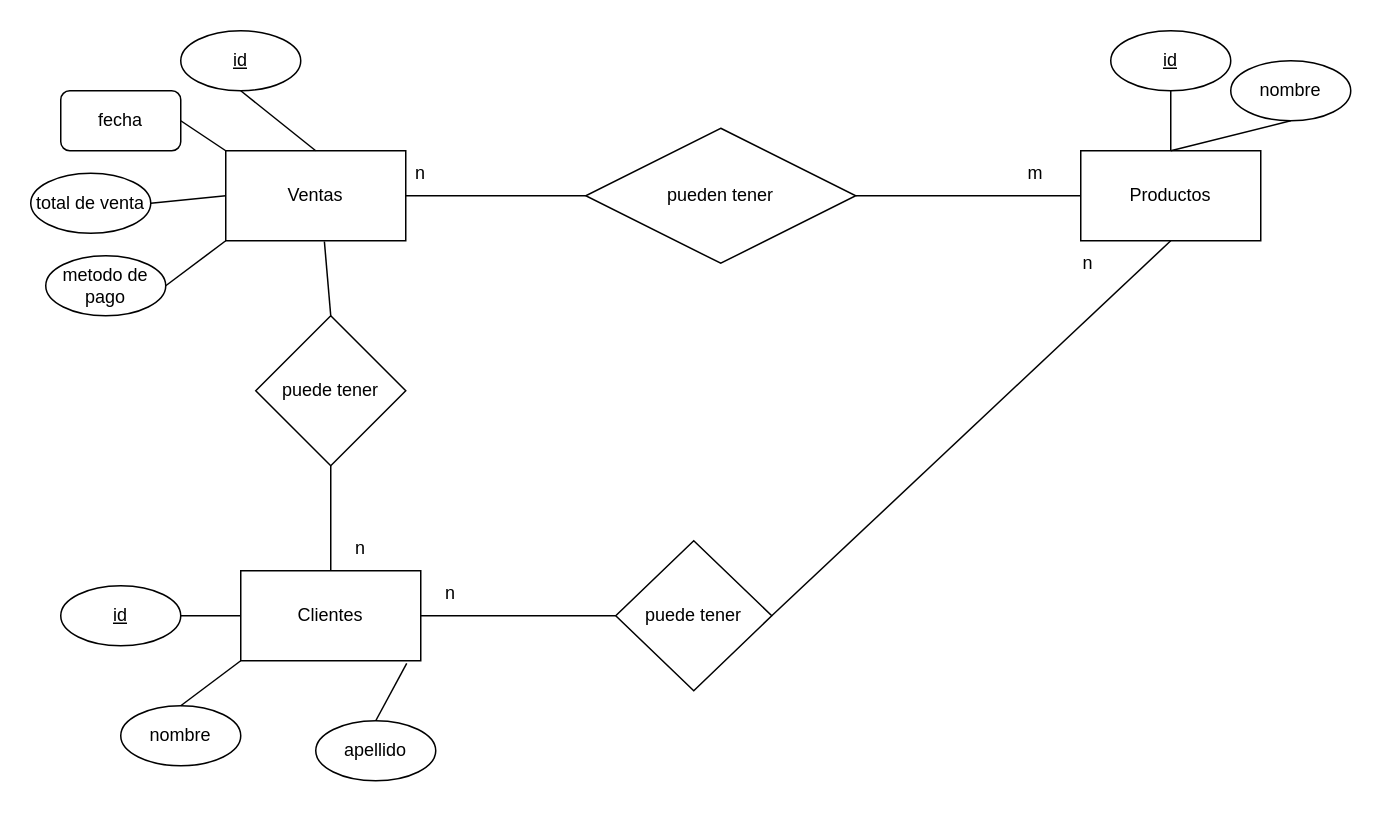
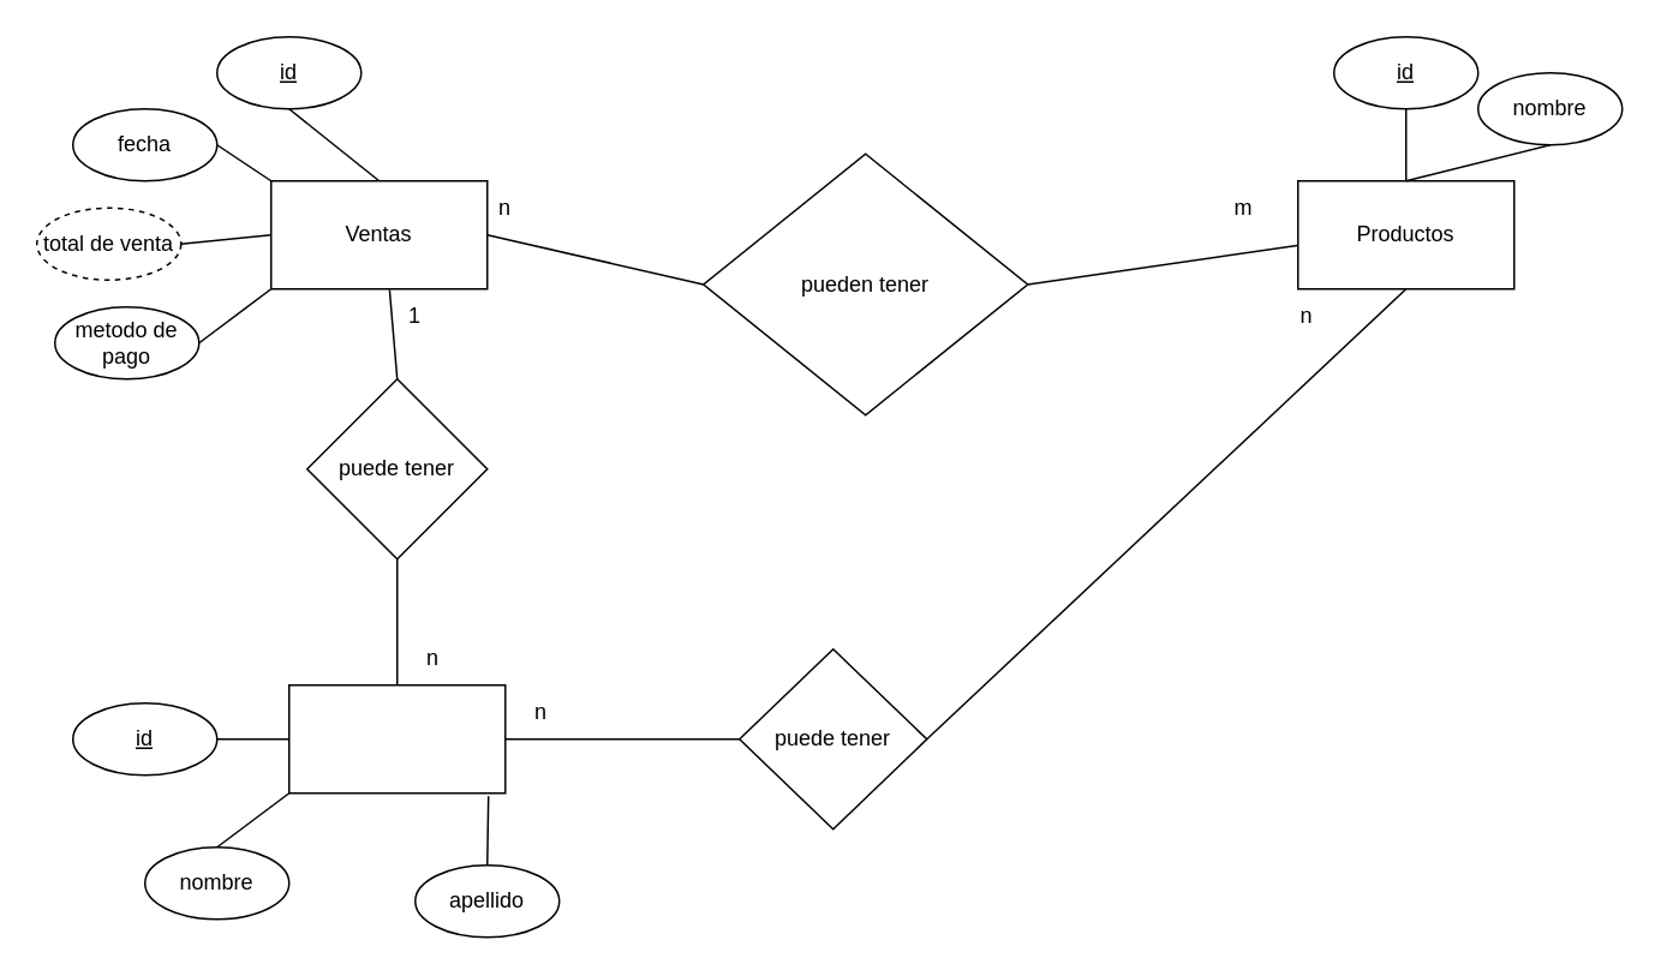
  <mxCell id="0" />
  <mxCell id="1" parent="0" />
  <mxCell id="2" value="" style="rounded=0;whiteSpace=wrap;html=1;" parent="1" vertex="1"><mxGeometry x="160" y="380" width="120" height="60" as="geometry" /></mxCell>
- <mxCell id="3" value="Clientes" style="text;html=1;align=center;verticalAlign=middle;whiteSpace=wrap;rounded=0;" parent="1" vertex="1"><mxGeometry x="190" y="395" width="60" height="30" as="geometry" /></mxCell>
  <mxCell id="4" value="" style="rounded=0;whiteSpace=wrap;html=1;" parent="1" vertex="1"><mxGeometry x="150" y="100" width="120" height="60" as="geometry" /></mxCell>
  <mxCell id="5" value="Ventas" style="text;html=1;align=center;verticalAlign=middle;whiteSpace=wrap;rounded=0;" parent="1" vertex="1"><mxGeometry x="180" y="115" width="60" height="30" as="geometry" /></mxCell>
  <mxCell id="6" value="" style="endArrow=none;html=1;rounded=0;exitX=1;exitY=0.5;exitDx=0;exitDy=0;entryX=0;entryY=0.5;entryDx=0;entryDy=0;" parent="1" source="4" target="40" edge="1"><mxGeometry width="50" height="50" relative="1" as="geometry"><mxPoint x="500" y="250" as="sourcePoint" /><mxPoint x="460" y="130" as="targetPoint" /><Array as="points" /></mxGeometry></mxCell>
  <mxCell id="7" value="&lt;u&gt;id&lt;/u&gt;" style="ellipse;whiteSpace=wrap;html=1;" parent="1" vertex="1"><mxGeometry x="120" width="80" height="40" as="geometry" y="20" /></mxCell>
- <mxCell id="8" value="fecha" style="whiteSpace=wrap;html=1;rounded=1;" parent="1" vertex="1"><mxGeometry x="40" y="60" width="80" height="40" as="geometry" /></mxCell>
- <mxCell id="9" value="total de venta" style="ellipse;whiteSpace=wrap;html=1;" parent="1" vertex="1"><mxGeometry x="20" y="115" width="80" height="40" as="geometry" /></mxCell>
+ <mxCell id="8" value="fecha" style="ellipse;whiteSpace=wrap;html=1;" parent="1" vertex="1"><mxGeometry x="40" y="60" width="80" height="40" as="geometry" /></mxCell>
+ <mxCell id="9" value="total de venta" style="ellipse;whiteSpace=wrap;html=1;dashed=1;" parent="1" vertex="1"><mxGeometry x="20" y="115" width="80" height="40" as="geometry" /></mxCell>
  <mxCell id="10" value="" style="endArrow=none;html=1;rounded=0;entryX=1;entryY=0.5;entryDx=0;entryDy=0;exitX=0;exitY=0;exitDx=0;exitDy=0;" parent="1" source="4" target="8" edge="1"><mxGeometry width="50" height="50" relative="1" as="geometry"><mxPoint x="120" y="240" as="sourcePoint" /><mxPoint x="170" y="190" as="targetPoint" /></mxGeometry></mxCell>
  <mxCell id="11" value="" style="endArrow=none;html=1;rounded=0;entryX=0.5;entryY=1;entryDx=0;entryDy=0;exitX=0.5;exitY=0;exitDx=0;exitDy=0;" parent="1" source="4" target="7" edge="1"><mxGeometry width="50" height="50" relative="1" as="geometry"><mxPoint x="100" y="240" as="sourcePoint" /><mxPoint x="150" y="190" as="targetPoint" /></mxGeometry></mxCell>
  <mxCell id="12" value="" style="endArrow=none;html=1;rounded=0;exitX=1;exitY=0.5;exitDx=0;exitDy=0;entryX=0;entryY=0.5;entryDx=0;entryDy=0;" parent="1" source="9" target="4" edge="1"><mxGeometry width="50" height="50" relative="1" as="geometry"><mxPoint x="150" y="260" as="sourcePoint" /><mxPoint x="200" y="210" as="targetPoint" /></mxGeometry></mxCell>
  <mxCell id="13" value="" style="endArrow=none;html=1;rounded=0;entryX=0.548;entryY=1.009;entryDx=0;entryDy=0;entryPerimeter=0;exitX=0.5;exitY=0;exitDx=0;exitDy=0;" parent="1" source="34" target="4" edge="1"><mxGeometry width="50" height="50" relative="1" as="geometry"><mxPoint x="130" y="290" as="sourcePoint" /><mxPoint x="180" y="240" as="targetPoint" /></mxGeometry></mxCell>
  <mxCell id="14" value="metodo de pago" style="ellipse;whiteSpace=wrap;html=1;" parent="1" vertex="1"><mxGeometry x="30" y="170" width="80" height="40" as="geometry" /></mxCell>
  <mxCell id="15" value="" style="endArrow=none;html=1;rounded=0;exitX=1;exitY=0.5;exitDx=0;exitDy=0;entryX=0;entryY=1;entryDx=0;entryDy=0;" parent="1" source="14" target="4" edge="1"><mxGeometry width="50" height="50" relative="1" as="geometry"><mxPoint x="140" y="270" as="sourcePoint" /><mxPoint x="190" y="220" as="targetPoint" /></mxGeometry></mxCell>
  <mxCell id="16" value="&lt;u&gt;id&lt;/u&gt;" style="ellipse;whiteSpace=wrap;html=1;" parent="1" vertex="1"><mxGeometry x="40" y="390" width="80" height="40" as="geometry" /></mxCell>
  <mxCell id="17" value="nombre" style="ellipse;whiteSpace=wrap;html=1;" parent="1" vertex="1"><mxGeometry x="80" y="470" width="80" height="40" as="geometry" /></mxCell>
- <mxCell id="18" value="apellido" style="ellipse;whiteSpace=wrap;html=1;" parent="1" vertex="1"><mxGeometry x="210" y="480" width="80" height="40" as="geometry" /></mxCell>
+ <mxCell id="18" value="apellido" style="ellipse;whiteSpace=wrap;html=1;" parent="1" vertex="1"><mxGeometry x="230" y="480" width="80" height="40" as="geometry" /></mxCell>
  <mxCell id="19" value="n" style="text;html=1;align=center;verticalAlign=middle;whiteSpace=wrap;rounded=0;" parent="1" vertex="1"><mxGeometry x="250" y="100" width="60" height="30" as="geometry" /></mxCell>
  <mxCell id="20" value="" style="endArrow=none;html=1;rounded=0;exitX=1;exitY=0.5;exitDx=0;exitDy=0;" parent="1" source="40" edge="1"><mxGeometry width="50" height="50" relative="1" as="geometry"><mxPoint x="580" y="130" as="sourcePoint" /><mxPoint x="760" y="130" as="targetPoint" /></mxGeometry></mxCell>
  <mxCell id="21" value="" style="rounded=0;whiteSpace=wrap;html=1;" parent="1" vertex="1"><mxGeometry x="720" y="100" width="120" height="60" as="geometry" /></mxCell>
  <mxCell id="22" value="Productos" style="text;html=1;align=center;verticalAlign=middle;whiteSpace=wrap;rounded=0;" parent="1" vertex="1"><mxGeometry x="750" y="115" width="60" height="30" as="geometry" /></mxCell>
  <mxCell id="23" value="&lt;u&gt;id&lt;/u&gt;" style="ellipse;whiteSpace=wrap;html=1;" parent="1" vertex="1"><mxGeometry x="740" width="80" height="40" as="geometry" y="20" /></mxCell>
  <mxCell id="24" value="nombre" style="ellipse;whiteSpace=wrap;html=1;" parent="1" vertex="1"><mxGeometry x="820" y="40" width="80" height="40" as="geometry" /></mxCell>
  <mxCell id="25" value="" style="endArrow=none;html=1;rounded=0;exitX=0.5;exitY=0;exitDx=0;exitDy=0;entryX=0.5;entryY=1;entryDx=0;entryDy=0;" parent="1" source="21" target="23" edge="1"><mxGeometry width="50" height="50" relative="1" as="geometry"><mxPoint x="760" y="340" as="sourcePoint" /><mxPoint x="810" y="290" as="targetPoint" /></mxGeometry></mxCell>
  <mxCell id="26" value="" style="endArrow=none;html=1;rounded=0;exitX=0.5;exitY=0;exitDx=0;exitDy=0;entryX=0.5;entryY=1;entryDx=0;entryDy=0;" parent="1" source="21" target="24" edge="1"><mxGeometry width="50" height="50" relative="1" as="geometry"><mxPoint x="960" y="240" as="sourcePoint" /><mxPoint x="1010" y="190" as="targetPoint" /></mxGeometry></mxCell>
  <mxCell id="27" value="m" style="text;html=1;align=center;verticalAlign=middle;whiteSpace=wrap;rounded=0;" parent="1" vertex="1"><mxGeometry x="660" y="100" width="60" height="30" as="geometry" /></mxCell>
+ <mxCell id="28" value="1" style="text;html=1;align=center;verticalAlign=middle;whiteSpace=wrap;rounded=0;" parent="1" vertex="1"><mxGeometry x="200" y="160" width="60" height="30" as="geometry" /></mxCell>
  <mxCell id="29" value="n" style="text;html=1;align=center;verticalAlign=middle;whiteSpace=wrap;rounded=0;" parent="1" vertex="1"><mxGeometry x="210" y="350" width="60" height="30" as="geometry" /></mxCell>
  <mxCell id="30" value="" style="endArrow=none;html=1;rounded=0;entryX=0;entryY=1;entryDx=0;entryDy=0;exitX=0.5;exitY=0;exitDx=0;exitDy=0;" parent="1" source="17" target="2" edge="1"><mxGeometry width="50" height="50" relative="1" as="geometry"><mxPoint x="180" y="490" as="sourcePoint" /><mxPoint x="160" y="310" as="targetPoint" /></mxGeometry></mxCell>
  <mxCell id="31" value="" style="endArrow=none;html=1;rounded=0;exitX=0.5;exitY=0;exitDx=0;exitDy=0;entryX=0.922;entryY=1.029;entryDx=0;entryDy=0;entryPerimeter=0;" parent="1" source="18" target="2" edge="1"><mxGeometry width="50" height="50" relative="1" as="geometry"><mxPoint x="90" y="340" as="sourcePoint" /><mxPoint x="140" y="290" as="targetPoint" /></mxGeometry></mxCell>
  <mxCell id="32" value="" style="endArrow=none;html=1;rounded=0;exitX=1;exitY=0.5;exitDx=0;exitDy=0;entryX=0;entryY=0.5;entryDx=0;entryDy=0;" parent="1" source="16" target="2" edge="1"><mxGeometry width="50" height="50" relative="1" as="geometry"><mxPoint x="130" y="380" as="sourcePoint" /><mxPoint x="180" y="330" as="targetPoint" /></mxGeometry></mxCell>
  <mxCell id="33" value="" style="endArrow=none;html=1;rounded=0;exitX=0.5;exitY=0;exitDx=0;exitDy=0;entryX=0.5;entryY=1;entryDx=0;entryDy=0;" parent="1" source="2" target="34" edge="1"><mxGeometry width="50" height="50" relative="1" as="geometry"><mxPoint x="220" y="380" as="sourcePoint" /><mxPoint x="220" y="320" as="targetPoint" /></mxGeometry></mxCell>
  <mxCell id="34" value="puede tener" style="rhombus;whiteSpace=wrap;html=1;" parent="1" vertex="1"><mxGeometry x="170" y="210" width="100" height="100" as="geometry" /></mxCell>
  <mxCell id="35" value="" style="endArrow=none;html=1;rounded=0;exitX=1;exitY=0.5;exitDx=0;exitDy=0;entryX=0;entryY=0.5;entryDx=0;entryDy=0;" parent="1" source="2" target="36" edge="1"><mxGeometry width="50" height="50" relative="1" as="geometry"><mxPoint x="550" y="460" as="sourcePoint" /><mxPoint x="540" y="410" as="targetPoint" /></mxGeometry></mxCell>
  <mxCell id="36" value="puede tener" style="rhombus;whiteSpace=wrap;html=1;" parent="1" vertex="1"><mxGeometry x="410" y="360" width="104" height="100" as="geometry" /></mxCell>
  <mxCell id="37" value="" style="endArrow=none;html=1;rounded=0;exitX=1;exitY=0.5;exitDx=0;exitDy=0;entryX=0.5;entryY=1;entryDx=0;entryDy=0;" parent="1" source="36" target="21" edge="1"><mxGeometry width="50" height="50" relative="1" as="geometry"><mxPoint x="660" y="410" as="sourcePoint" /><mxPoint x="520" y="240" as="targetPoint" /><Array as="points" /></mxGeometry></mxCell>
  <mxCell id="38" value="n" style="text;html=1;align=center;verticalAlign=middle;whiteSpace=wrap;rounded=0;" parent="1" vertex="1"><mxGeometry x="270" y="380" width="60" height="30" as="geometry" /></mxCell>
  <mxCell id="39" value="n" style="text;html=1;align=center;verticalAlign=middle;whiteSpace=wrap;rounded=0;" parent="1" vertex="1"><mxGeometry x="695" y="160" width="60" height="30" as="geometry" /></mxCell>
- <mxCell id="40" value="pueden tener" style="shape=rhombus;perimeter=rhombusPerimeter;whiteSpace=wrap;html=1;align=center;" parent="1" vertex="1"><mxGeometry x="390" y="85" width="180" height="90" as="geometry" /></mxCell>
+ <mxCell id="40" value="pueden tener" style="shape=rhombus;perimeter=rhombusPerimeter;whiteSpace=wrap;html=1;align=center;" parent="1" vertex="1"><mxGeometry x="390" y="85" width="180" height="145" as="geometry" /></mxCell>
